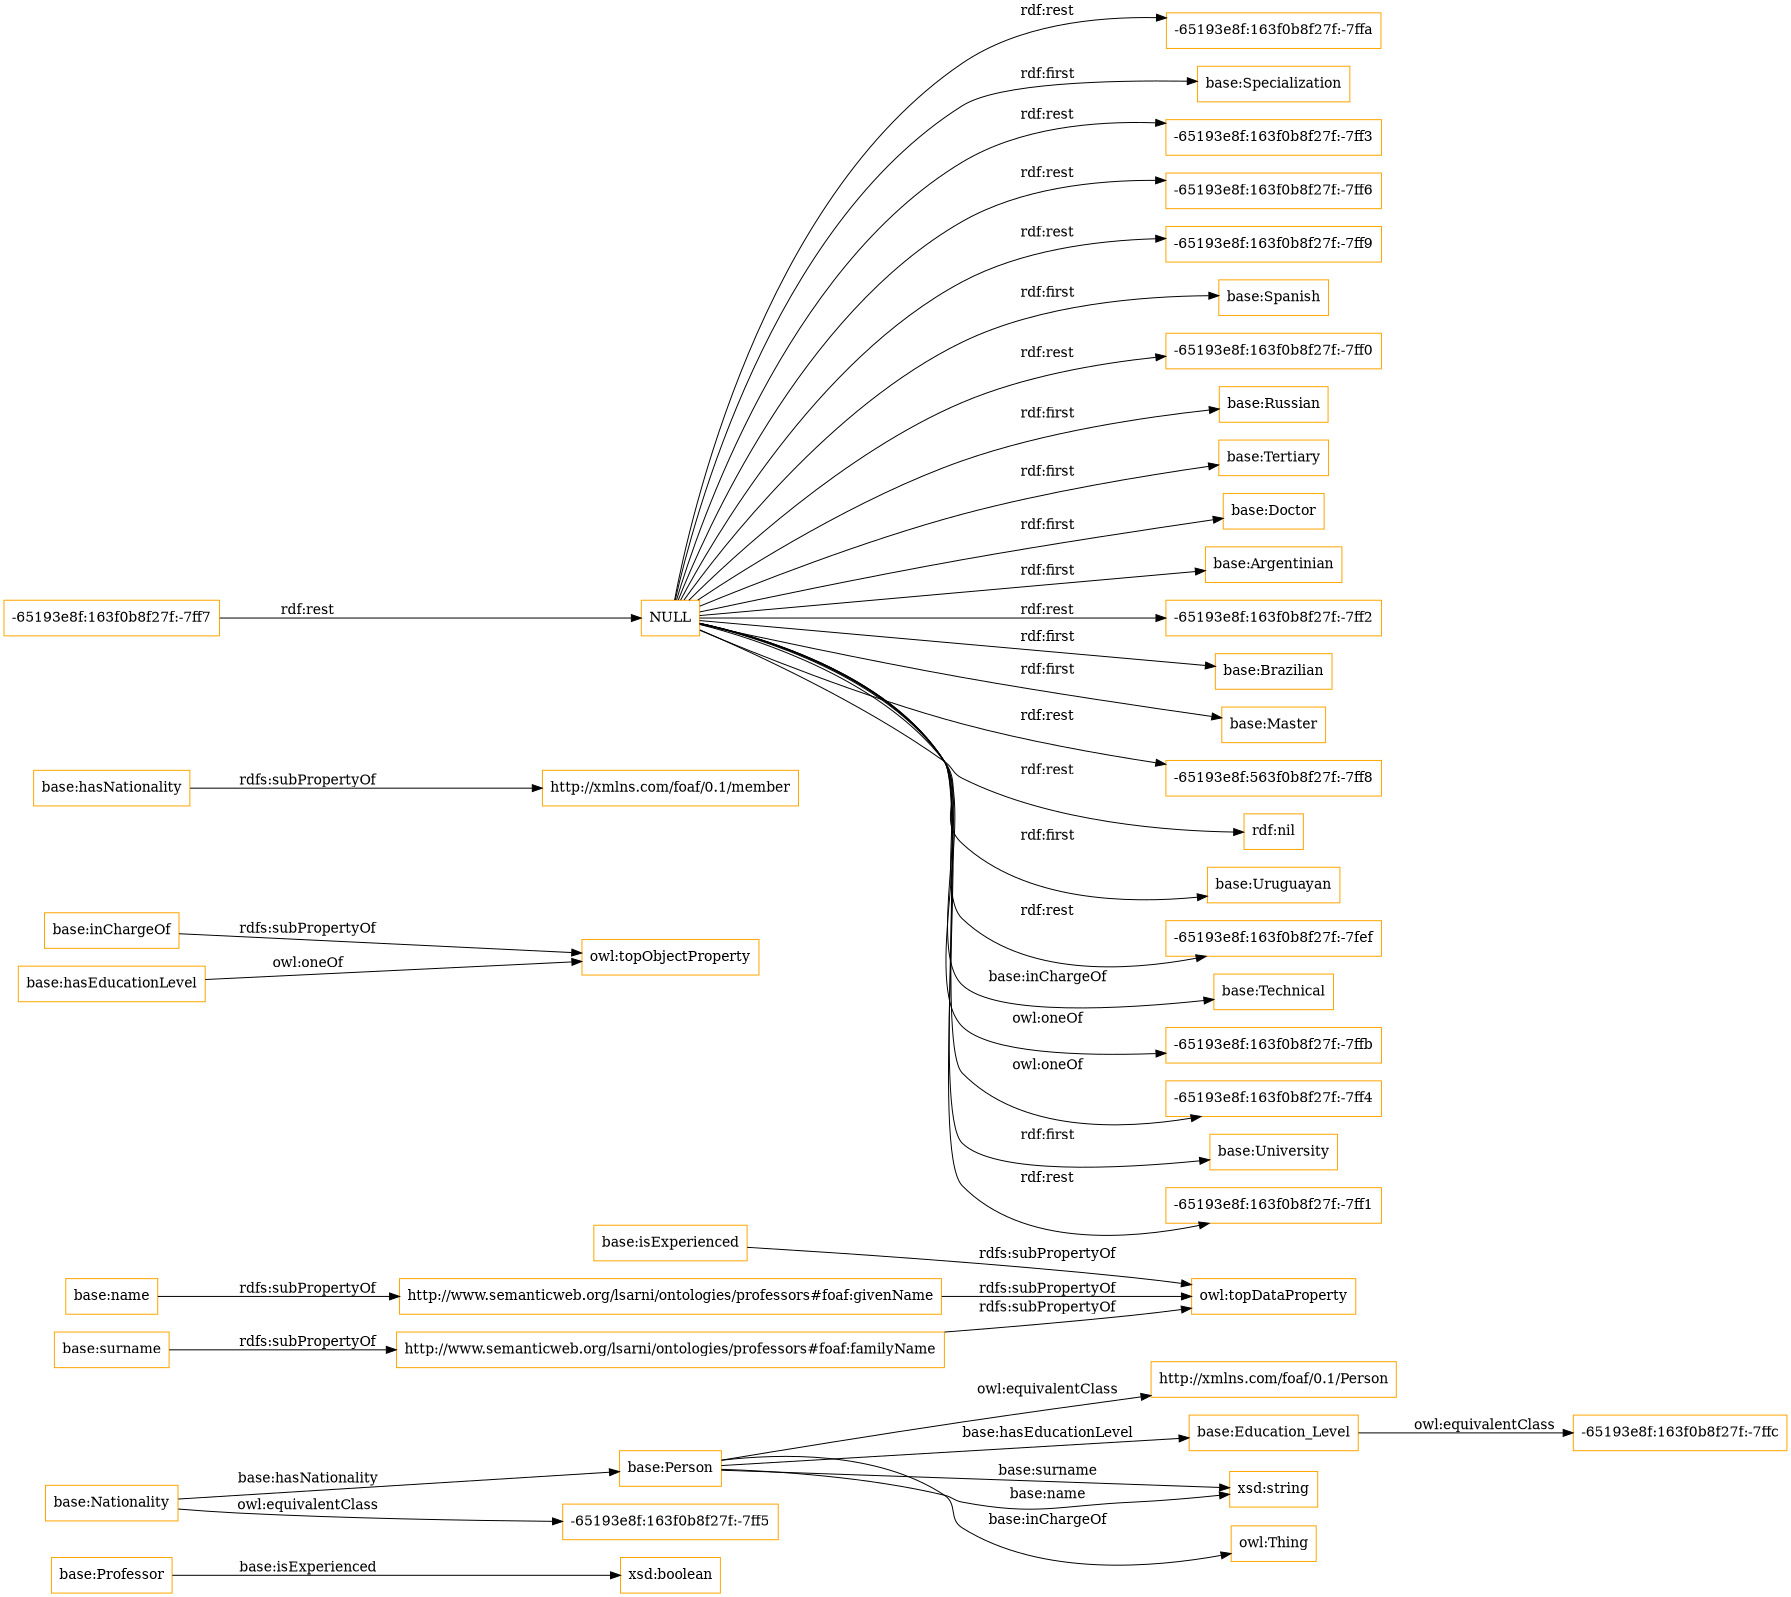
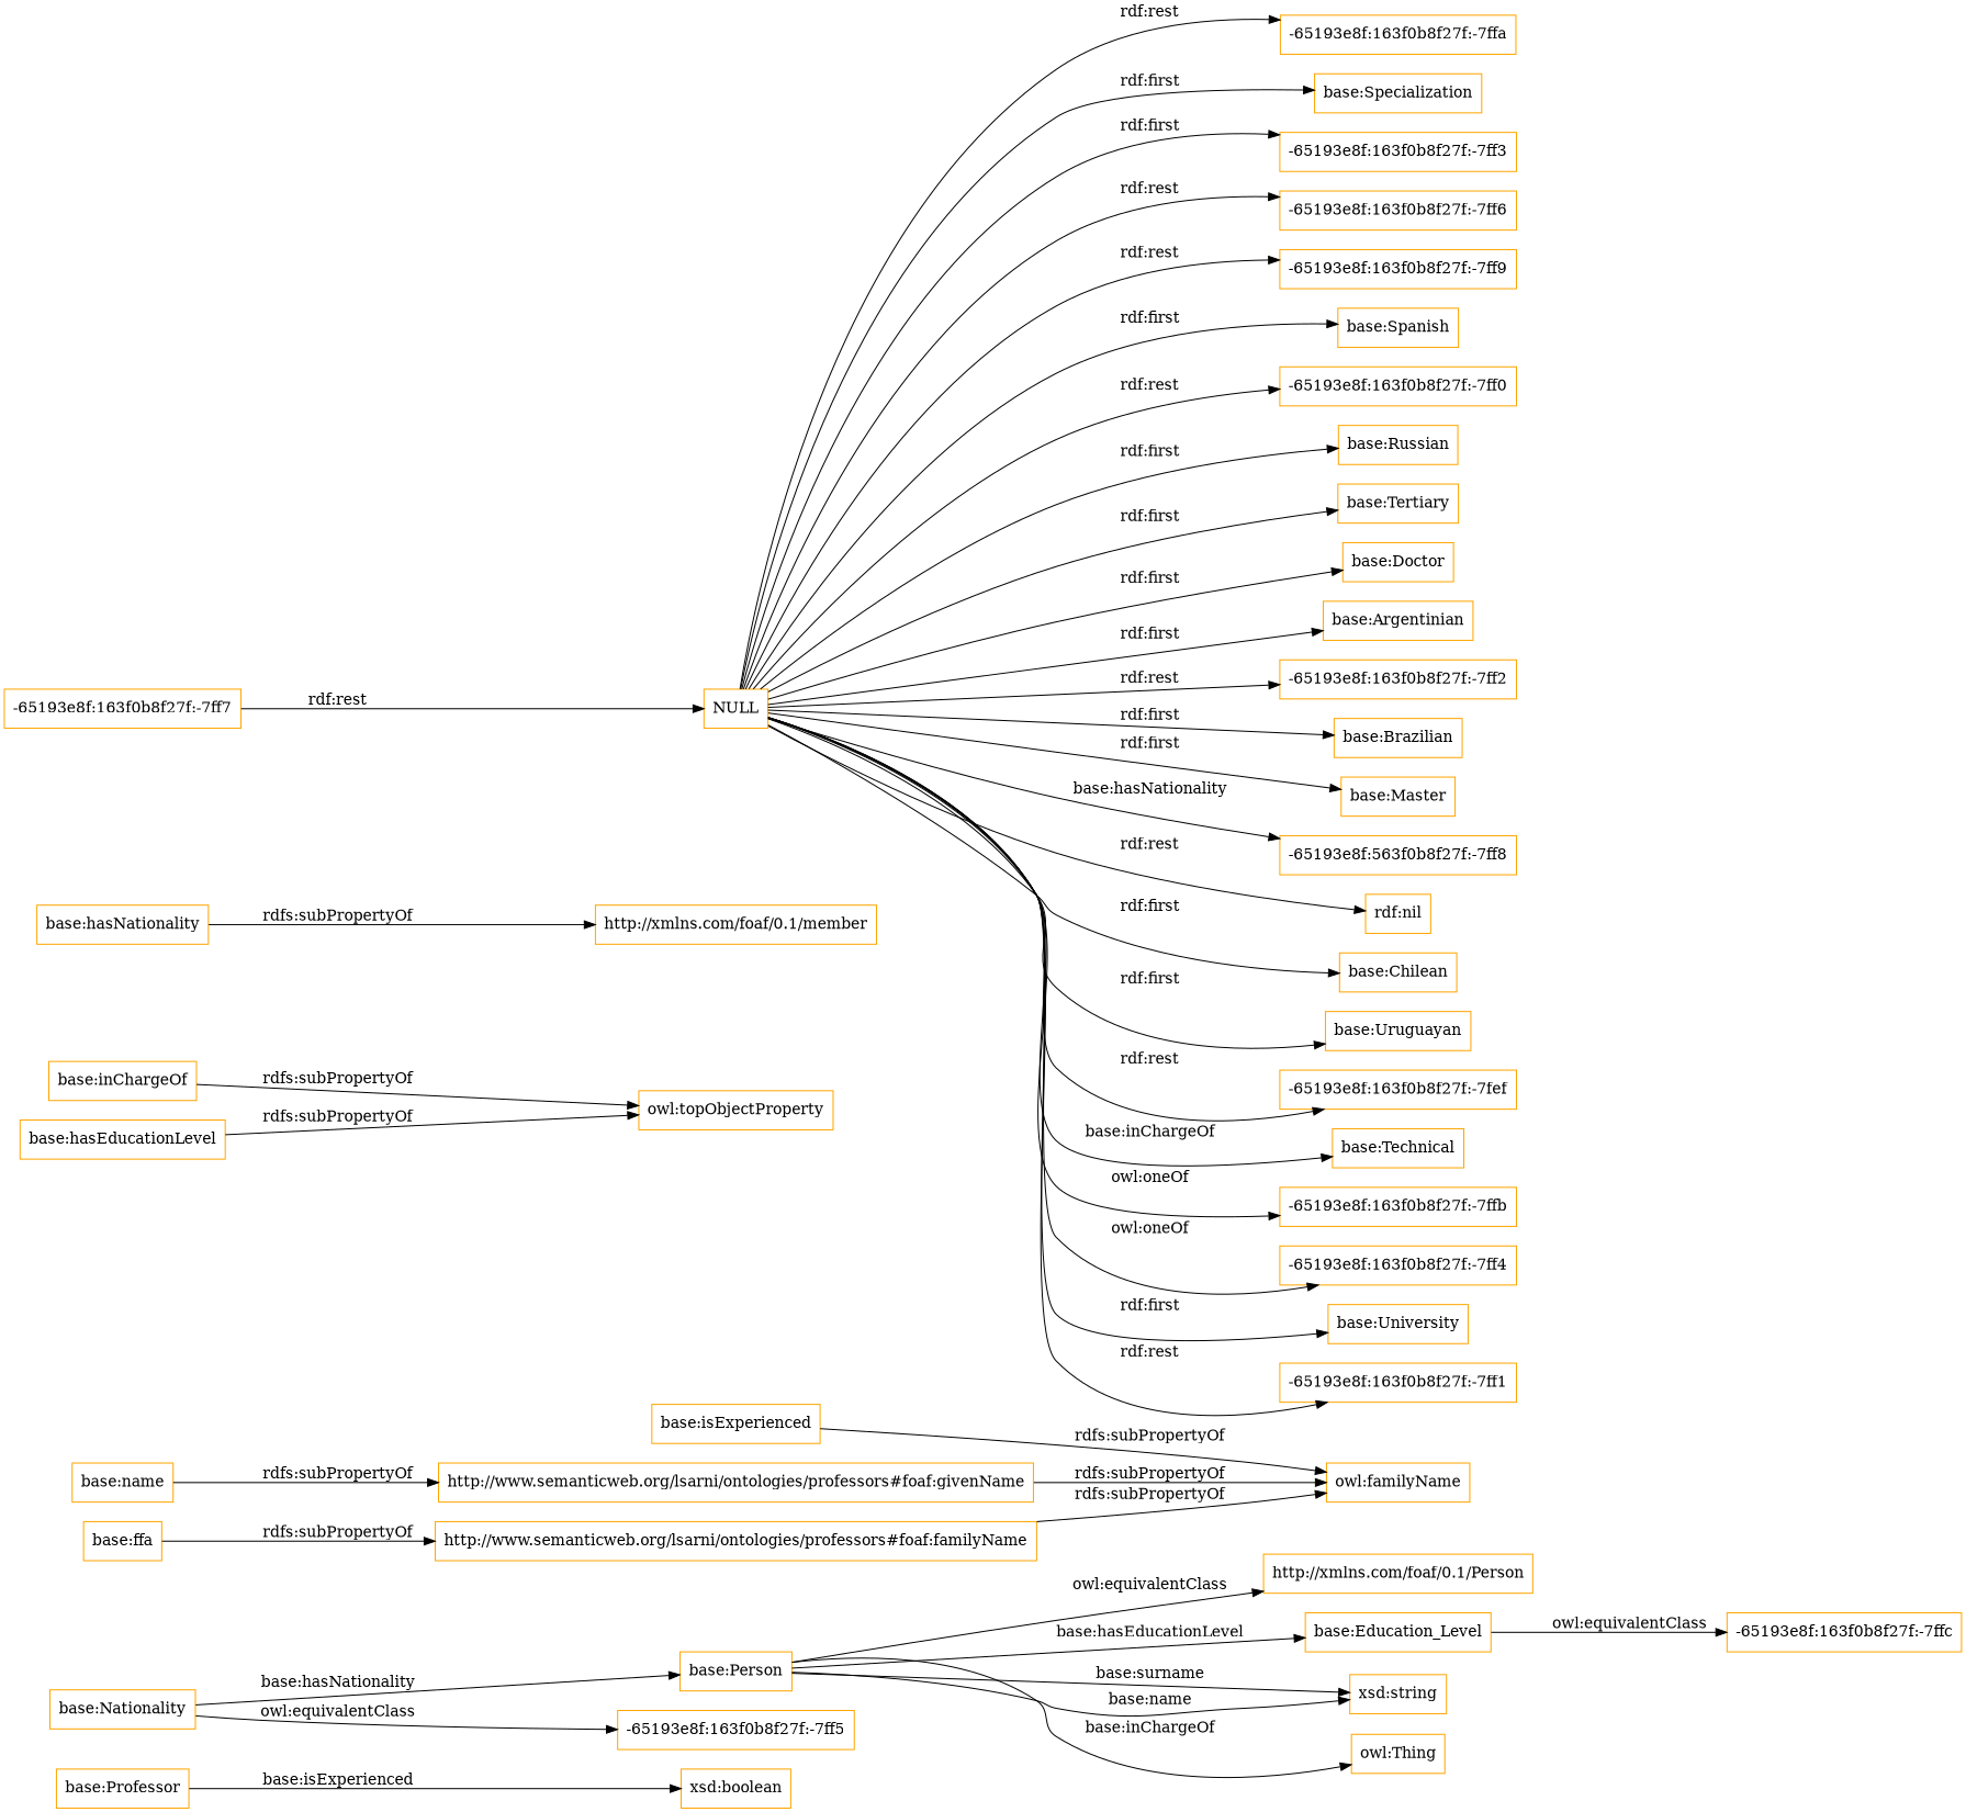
  digraph {
    rankdir=LR
    node [color=orange shape=rectangle]
    "base:Professor"
    "xsd:boolean"
    "base:Person"
    "http://xmlns.com/foaf/0.1/Person"
    "base:Education_Level"
    "xsd:string"
    "owl:Thing"
    "base:Nationality"
    "-65193e8f:163f0b8f27f:-7ff5"
    "-65193e8f:163f0b8f27f:-7ffc"
    "http://www.semanticweb.org/lsarni/ontologies/professors#foaf:familyName"
-   "owl:topDataProperty"
+   "owl:topDataProperty" [label="owl:familyName"]
    "base:inChargeOf"
    "owl:topObjectProperty"
    "base:hasEducationLevel"
-   "base:surname"
+   "base:surname" [label="base:ffa"]
    "base:isExperienced"
    "base:name"
    "http://www.semanticweb.org/lsarni/ontologies/professors#foaf:givenName"
    "base:hasNationality"
    "http://xmlns.com/foaf/0.1/member"
    NULL
    "-65193e8f:163f0b8f27f:-7ffa"
    "base:Specialization"
    "-65193e8f:163f0b8f27f:-7ff3"
    "-65193e8f:163f0b8f27f:-7ff6"
    "-65193e8f:163f0b8f27f:-7ff9"
    "base:Spanish"
    "-65193e8f:163f0b8f27f:-7ff0"
    "base:Russian"
    "base:Tertiary"
    "base:Doctor"
    "base:Argentinian"
    "-65193e8f:163f0b8f27f:-7ff2"
    "base:Brazilian"
    "base:Master"
    n37 [label="-65193e8f:563f0b8f27f:-7ff8"]
    "rdf:nil"
+   "base:Chilean"
    "base:Uruguayan"
    "-65193e8f:163f0b8f27f:-7fef"
    "base:Technical"
    "-65193e8f:163f0b8f27f:-7ffb"
    "-65193e8f:163f0b8f27f:-7ff4"
    "base:University"
    "-65193e8f:163f0b8f27f:-7ff1"
    "-65193e8f:163f0b8f27f:-7ff7"
    "base:Professor" -> "xsd:boolean" [label="base:isExperienced"]
    "base:Person" -> "http://xmlns.com/foaf/0.1/Person" [label="owl:equivalentClass"]
    "base:Person" -> "base:Education_Level" [label="base:hasEducationLevel"]
    "base:Person" -> "xsd:string" [label="base:surname"]
    "base:Person" -> "xsd:string" [label="base:name"]
    "base:Person" -> "owl:Thing" [label="base:inChargeOf"]
    "base:Education_Level" -> "-65193e8f:163f0b8f27f:-7ffc" [label="owl:equivalentClass"]
    "base:Nationality" -> "base:Person" [label="base:hasNationality"]
    "base:Nationality" -> "-65193e8f:163f0b8f27f:-7ff5" [label="owl:equivalentClass"]
    "http://www.semanticweb.org/lsarni/ontologies/professors#foaf:familyName" -> "owl:topDataProperty" [label="rdfs:subPropertyOf"]
    "base:inChargeOf" -> "owl:topObjectProperty" [label="rdfs:subPropertyOf"]
-   "base:hasEducationLevel" -> "owl:topObjectProperty" [label="owl:oneOf"]
+   "base:hasEducationLevel" -> "owl:topObjectProperty" [label="rdfs:subPropertyOf"]
    "base:surname" -> "http://www.semanticweb.org/lsarni/ontologies/professors#foaf:familyName" [label="rdfs:subPropertyOf"]
    "base:isExperienced" -> "owl:topDataProperty" [label="rdfs:subPropertyOf"]
    "base:name" -> "http://www.semanticweb.org/lsarni/ontologies/professors#foaf:givenName" [label="rdfs:subPropertyOf"]
    "http://www.semanticweb.org/lsarni/ontologies/professors#foaf:givenName" -> "owl:topDataProperty" [label="rdfs:subPropertyOf"]
    "base:hasNationality" -> "http://xmlns.com/foaf/0.1/member" [label="rdfs:subPropertyOf"]
    NULL -> "-65193e8f:163f0b8f27f:-7ffa" [label="rdf:rest"]
    NULL -> "base:Specialization" [label="rdf:first"]
-   NULL -> "-65193e8f:163f0b8f27f:-7ff3" [label="rdf:rest"]
+   NULL -> "-65193e8f:163f0b8f27f:-7ff3" [label="rdf:first"]
    NULL -> "-65193e8f:163f0b8f27f:-7ff6" [label="rdf:rest"]
    NULL -> "-65193e8f:163f0b8f27f:-7ff9" [label="rdf:rest"]
    NULL -> "base:Spanish" [label="rdf:first"]
    NULL -> "-65193e8f:163f0b8f27f:-7ff0" [label="rdf:rest"]
    NULL -> "base:Russian" [label="rdf:first"]
    NULL -> "base:Tertiary" [label="rdf:first"]
    NULL -> "base:Doctor" [label="rdf:first"]
    NULL -> "base:Argentinian" [label="rdf:first"]
    NULL -> "-65193e8f:163f0b8f27f:-7ff2" [label="rdf:rest"]
    NULL -> "base:Brazilian" [label="rdf:first"]
    NULL -> "base:Master" [label="rdf:first"]
-   NULL -> n37 [label="rdf:rest"]
+   NULL -> n37 [label="base:hasNationality"]
    NULL -> "rdf:nil" [label="rdf:rest"]
+   NULL -> "base:Chilean" [label="rdf:first"]
    NULL -> "base:Uruguayan" [label="rdf:first"]
    NULL -> "-65193e8f:163f0b8f27f:-7fef" [label="rdf:rest"]
    NULL -> "base:Technical" [label="base:inChargeOf"]
    NULL -> "-65193e8f:163f0b8f27f:-7ffb" [label="owl:oneOf"]
    NULL -> "-65193e8f:163f0b8f27f:-7ff4" [label="owl:oneOf"]
    NULL -> "base:University" [label="rdf:first"]
    NULL -> "-65193e8f:163f0b8f27f:-7ff1" [label="rdf:rest"]
    "-65193e8f:163f0b8f27f:-7ff7" -> NULL [label="rdf:rest"]
  }
